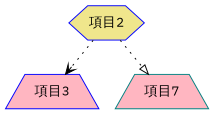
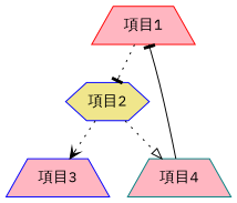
  digraph {
    fontname="IBM Plex Mono"
    node [color=blue fillcolor=lightpink fontname="IBM Plex Mono" shape=trapezium style=filled]
    edge [arrowhead=tee fontname="IBM Plex Mono" style=dotted]
+   "項目1" [color=red]
    "項目2" [fillcolor=khaki shape=hexagon]
    "項目3"
-   "項目4" [color=teal label="項目7"]
+   "項目4" [color=teal]
+   "項目1" -> "項目2"
    "項目2" -> "項目3" [arrowhead=vee]
    "項目2" -> "項目4" [arrowhead=onormal]
+   "項目4" -> "項目1" [style=solid]
  }
